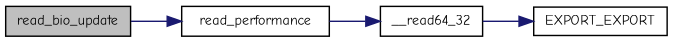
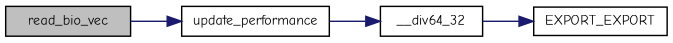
  digraph {
    fontname="Comic Neue"
    rankdir=LR
    node [color=black fillcolor=white fontname="Comic Neue" fontsize=10 shape=record style=filled]
    edge [color=midnightblue fontname="Comic Neue" fontsize=10 labelfontname=Helvetica labelfontsize=10 style=solid]
-   n1 [fillcolor=grey75 fontcolor=black height=0.2 label=read_bio_update width=0.4]
-   n2 [height=0.2 label=read_performance width=0.4]
-   n3 [height=0.2 label=__read64_32 width=0.4]
+   n1 [fillcolor=grey75 fontcolor=black height=0.2 label=read_bio_vec width=0.4]
+   n2 [height=0.2 label=update_performance width=0.4]
+   n3 [height=0.2 label=__div64_32 width=0.4]
    n4 [height=0.2 label=EXPORT_EXPORT width=0.4]
    n1 -> n2
    n2 -> n3
    n3 -> n4
  }
